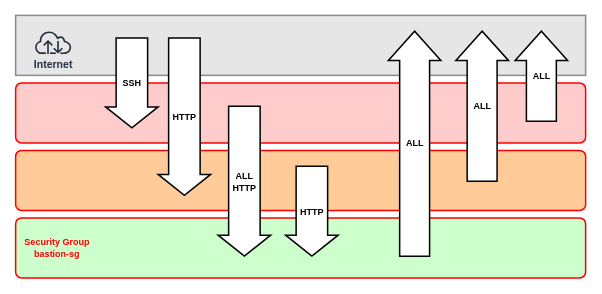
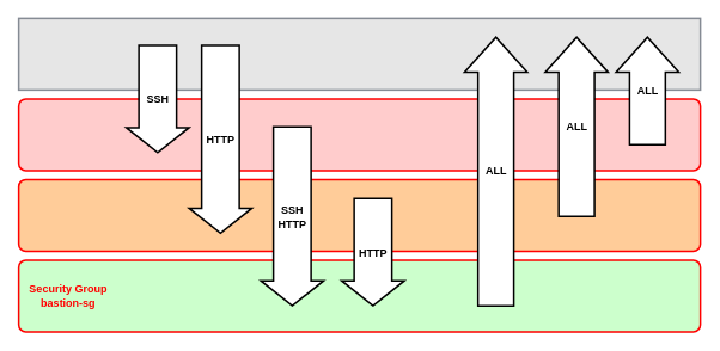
  <mxCell id="0" />
  <mxCell id="1" parent="0" />
  <mxCell id="2" value="" style="rounded=1;arcSize=10;strokeColor=#ff0000;fillColor=#FFCCCC;gradientColor=none;strokeWidth=2;" parent="1" vertex="1"><mxGeometry x="20" y="110" width="760" height="80" as="geometry" /></mxCell>
  <mxCell id="3" value="" style="rounded=1;arcSize=10;strokeColor=#ff0000;fillColor=#FFCC99;gradientColor=none;strokeWidth=2;" parent="1" vertex="1"><mxGeometry x="20" y="200" width="760" height="80" as="geometry" /></mxCell>
  <mxCell id="4" value="" style="rounded=1;arcSize=10;strokeColor=#ff0000;fillColor=#CCFFCC;gradientColor=none;strokeWidth=2;" parent="1" vertex="1"><mxGeometry x="20" y="290" width="760" height="80" as="geometry" /></mxCell>
  <mxCell id="5" value="&lt;b&gt;&lt;font color=&quot;#ff0000&quot;&gt;Security Group&lt;br&gt;bastion-sg&lt;br&gt;&lt;/font&gt;&lt;/b&gt;" style="text;html=1;align=center;verticalAlign=middle;resizable=0;points=[];autosize=1;strokeColor=none;fillColor=none;" parent="1" vertex="1"><mxGeometry x="20" y="310" width="110" height="40" as="geometry" /></mxCell>
  <mxCell id="6" value="" style="outlineConnect=0;gradientColor=none;html=1;whiteSpace=wrap;fontSize=12;fontStyle=0;strokeColor=#858B94;fillColor=#E6E6E6;verticalAlign=top;align=center;fontColor=#858B94;spacingTop=3;strokeWidth=2;" parent="1" vertex="1"><mxGeometry x="20" y="20" width="760" height="80" as="geometry" /></mxCell>
- <mxCell id="7" value="Internet" style="sketch=0;outlineConnect=0;fontColor=#232F3E;gradientColor=none;strokeColor=#232F3E;fillColor=#E6E6E6;dashed=0;verticalLabelPosition=bottom;verticalAlign=top;align=center;html=1;fontSize=14;fontStyle=1;aspect=fixed;shape=mxgraph.aws4.resourceIcon;resIcon=mxgraph.aws4.internet;spacingTop=-15;" parent="1" vertex="1"><mxGeometry x="40" y="26" width="60" height="60" as="geometry" /></mxCell>
  <mxCell id="8" value="&lt;b&gt;&lt;font color=&quot;#000000&quot; style=&quot;font-size: 12px;&quot;&gt;SSH&lt;/font&gt;&lt;/b&gt;" style="html=1;shadow=0;dashed=0;align=center;verticalAlign=middle;shape=mxgraph.arrows2.arrow;dy=0.4;dx=28;direction=south;notch=0;strokeWidth=2;fontSize=14;fontColor=#ff0000;" parent="1" vertex="1"><mxGeometry x="140" y="50" width="70" height="120" as="geometry" /></mxCell>
  <mxCell id="9" value="&lt;b&gt;&lt;font color=&quot;#000000&quot; style=&quot;font-size: 12px;&quot;&gt;HTTP&lt;/font&gt;&lt;/b&gt;" style="html=1;shadow=0;dashed=0;align=center;verticalAlign=middle;shape=mxgraph.arrows2.arrow;dy=0.4;dx=28;direction=south;notch=0;strokeWidth=2;fontSize=14;fontColor=#ff0000;" parent="1" vertex="1"><mxGeometry x="210" y="50" width="70" height="210" as="geometry" /></mxCell>
  <mxCell id="10" value="&lt;b&gt;&lt;font color=&quot;#000000&quot; style=&quot;font-size: 12px;&quot;&gt;HTTP&lt;/font&gt;&lt;/b&gt;" style="html=1;shadow=0;dashed=0;align=center;verticalAlign=middle;shape=mxgraph.arrows2.arrow;dy=0.4;dx=28;direction=south;notch=0;strokeWidth=2;fontSize=14;fontColor=#ff0000;" parent="1" vertex="1"><mxGeometry x="380" y="221" width="70" height="120" as="geometry" /></mxCell>
  <mxCell id="11" value="ALL" style="html=1;shadow=0;dashed=0;align=center;verticalAlign=middle;shape=mxgraph.arrows2.arrow;dy=0.43;dx=39;direction=north;notch=0;strokeWidth=2;fontSize=12;fontColor=#000000;fontStyle=1" parent="1" vertex="1"><mxGeometry x="517" y="41" width="70" height="300" as="geometry" /></mxCell>
  <mxCell id="12" value="ALL" style="html=1;shadow=0;dashed=0;align=center;verticalAlign=middle;shape=mxgraph.arrows2.arrow;dy=0.43;dx=39;direction=north;notch=0;strokeWidth=2;fontSize=12;fontColor=#000000;fontStyle=1" parent="1" vertex="1"><mxGeometry x="607" y="41" width="70" height="200" as="geometry" /></mxCell>
  <mxCell id="13" value="ALL" style="html=1;shadow=0;dashed=0;align=center;verticalAlign=middle;shape=mxgraph.arrows2.arrow;dy=0.43;dx=39;direction=north;notch=0;strokeWidth=2;fontSize=12;fontColor=#000000;fontStyle=1" parent="1" vertex="1"><mxGeometry x="686" y="41" width="70" height="120" as="geometry" /></mxCell>
- <mxCell id="14" value="&lt;b&gt;&lt;font color=&quot;#000000&quot; style=&quot;font-size: 12px;&quot;&gt;ALL&lt;br&gt;HTTP&lt;br&gt;&lt;/font&gt;&lt;/b&gt;" style="html=1;shadow=0;dashed=0;align=center;verticalAlign=middle;shape=mxgraph.arrows2.arrow;dy=0.4;dx=28;direction=south;notch=0;strokeWidth=2;fontSize=14;fontColor=#ff0000;" parent="1" vertex="1"><mxGeometry x="290" y="141" width="70" height="200" as="geometry" /></mxCell>
+ <mxCell id="14" value="&lt;b&gt;&lt;font color=&quot;#000000&quot; style=&quot;font-size: 12px;&quot;&gt;SSH&lt;br&gt;HTTP&lt;br&gt;&lt;/font&gt;&lt;/b&gt;" style="html=1;shadow=0;dashed=0;align=center;verticalAlign=middle;shape=mxgraph.arrows2.arrow;dy=0.4;dx=28;direction=south;notch=0;strokeWidth=2;fontSize=14;fontColor=#ff0000;" parent="1" vertex="1"><mxGeometry x="290" y="141" width="70" height="200" as="geometry" /></mxCell>
